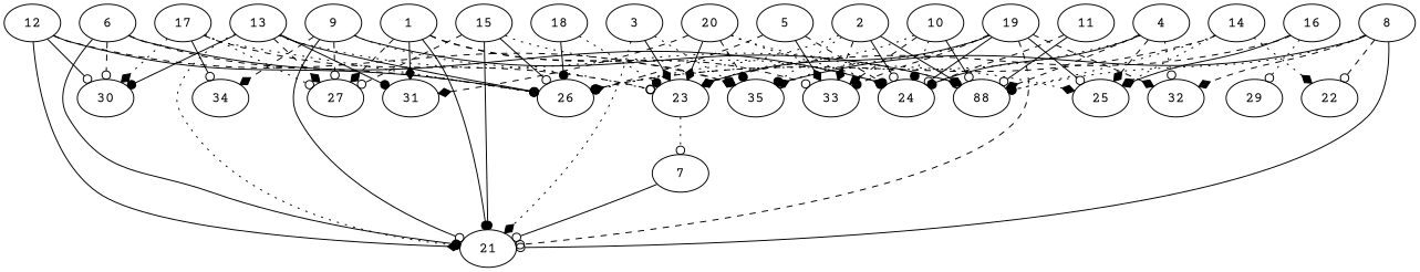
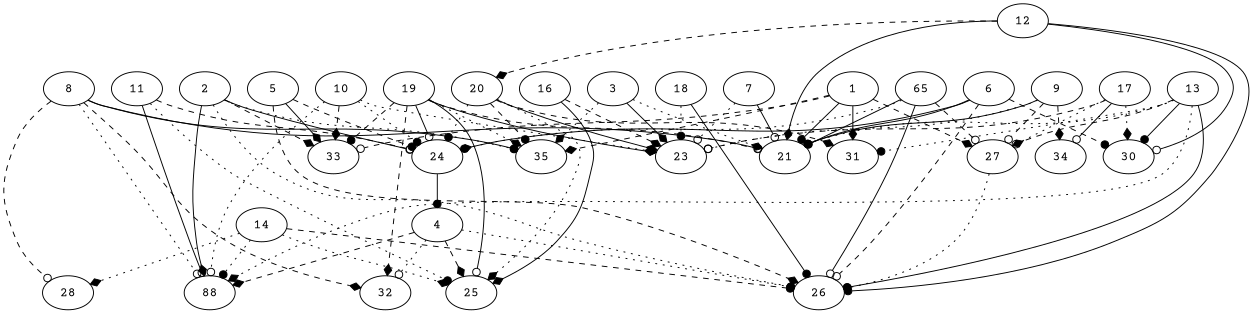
  digraph {
    fontname="Courier Prime"
    node [alpha=0.02 fontname="Courier Prime"]
    edge [arrowhead=diamond fontname="Courier Prime" style=solid]
    1 [alpha=0.03 expect_size=30450688]
    21 [alpha=0.16 expect_size=14509056]
    27 [alpha=0.06 expect_size=12073984]
    31 [alpha=0.19 expect_size=29768704]
    33 [alpha=0.03 expect_size=16675840]
    35 [alpha=0.03 expect_size=37056512]
    2 [alpha=0.17 expect_size=17220608]
    24 [alpha=0.13 expect_size=15105024]
    26 [alpha=0.10 expect_size=16286720]
    n10 [alpha=0.00 expect_size=45223936 label=88]
    3 [alpha=0.01 expect_size=39220224]
    23 [alpha=0.16 expect_size=43145216]
    4 [expect_size=6261760]
    25 [expect_size=38455296]
    32 [expect_size=20110336]
    5 [expect_size=32428032]
    6 [expect_size=49707008]
    30 [alpha=0.17 expect_size=33672192]
    7 [alpha=0.06 expect_size=25406464]
    8 [alpha=0.03 expect_size=46899200]
-   22 [alpha=0.19 expect_size=24439808]
+   22 [alpha=0.19 expect_size=24439808 label=28]
    9 [expect_size=47041536]
    34 [alpha=0.03 expect_size=6255616]
    10 [alpha=0.09 expect_size=35936256]
    11 [alpha=0.04 expect_size=46895104]
    12 [alpha=0.08 expect_size=6390784]
    13 [alpha=0.08 expect_size=47340544]
    14 [alpha=0.10 expect_size=49727488]
-   15 [alpha=0.11 expect_size=7780352]
+   15 [alpha=0.11 expect_size=7780352 label=65]
    16 [alpha=0.18 expect_size=11688960]
-   29 [alpha=0.12 expect_size=6611968]
    17 [alpha=0.14 expect_size=16769024]
    18 [alpha=0.04 expect_size=30903296]
    19 [alpha=0.11 expect_size=37116928]
    20 [alpha=0.18 expect_size=40964096]
    1 -> 21 [arrowhead=dot]
    1 -> 27 [style=dashed]
    1 -> 31
    1 -> 33 [arrowhead=odot style=dashed]
    1 -> 35 [style=dashed]
    2 -> 33 [style=dashed]
    2 -> 35 [arrowhead=dot style=dotted]
    2 -> 24 [arrowhead=odot]
    2 -> 26 [arrowhead=dot style=dotted]
    2 -> n10
    3 -> 21 [style=dotted]
    3 -> 35 [style=dotted]
    3 -> 23
-   4 -> 24 [arrowhead=dot]
+   24 -> 4 [arrowhead=dot]
    4 -> 26 [arrowhead=odot style=dotted]
    4 -> n10 [style=dashed]
    4 -> 25 [style=dashed]
    4 -> 32 [arrowhead=odot style=dotted]
    5 -> 33
    5 -> 24 [arrowhead=dot style=dashed]
    5 -> 26 [style=dashed]
    6 -> 21 [arrowhead=dot]
    6 -> 24
    6 -> 26 [arrowhead=odot style=dashed]
-   6 -> 30 [arrowhead=odot style=dashed]
+   6 -> 30 [arrowhead=dot style=dashed]
    7 -> 21 [arrowhead=odot]
-   23 -> 7 [arrowhead=odot style=dotted]
+   7 -> 23 [arrowhead=odot style=dotted]
    8 -> 21 [arrowhead=odot]
    8 -> 35 [arrowhead=odot]
    8 -> n10 [arrowhead=odot style=dotted]
    8 -> 32 [style=dashed]
    8 -> 22 [arrowhead=odot style=dashed]
    9 -> 21 [arrowhead=odot]
    9 -> 27 [arrowhead=odot style=dashed]
-   9 -> n10 [arrowhead=odot]
    9 -> 23 [arrowhead=odot style=dotted]
    9 -> 34 [style=dashed]
    10 -> 33 [style=dashed]
    10 -> 24 [arrowhead=dot style=dotted]
-   10 -> n10 [arrowhead=odot]
+   10 -> n10 [arrowhead=odot style=dotted]
    10 -> 23 [style=dotted]
    11 -> 24 [arrowhead=odot style=dashed]
    11 -> n10 [arrowhead=odot]
+   11 -> 25 [arrowhead=dot style=dotted]
    12 -> 21
-   12 -> 35 [style=dashed]
+   12 -> 20 [style=dashed]
    12 -> 26 [arrowhead=dot]
    12 -> 30 [arrowhead=odot]
    13 -> 21 [arrowhead=dot style=dotted]
    13 -> 27 [style=dashed]
-   13 -> 31 [arrowhead=dot]
+   13 -> 31 [arrowhead=dot style=dotted]
    13 -> 26 [arrowhead=dot]
    13 -> n10 [style=dotted]
    13 -> 30 [arrowhead=dot]
    14 -> 26 [arrowhead=dot style=dashed]
    14 -> n10 [arrowhead=dot style=dotted]
    14 -> 25 [style=dotted]
    14 -> 22 [style=dotted]
    15 -> 21 [arrowhead=dot]
    15 -> 27 [arrowhead=odot style=dashed]
    15 -> 24 [arrowhead=dot style=dotted]
    15 -> 26 [arrowhead=odot]
    16 -> 23 [style=dashed]
    16 -> 25
-   16 -> 29 [arrowhead=odot style=dotted]
    17 -> 27 [arrowhead=odot style=dotted]
-   17 -> 26 [arrowhead=dot style=dotted]
+   27 -> 26 [arrowhead=dot style=dotted]
    17 -> 23 [arrowhead=odot style=dashed]
    17 -> 30 [style=dotted]
    17 -> 34 [arrowhead=odot]
    18 -> 26 [arrowhead=dot]
    18 -> 23 [arrowhead=dot style=dotted]
    19 -> 21 [arrowhead=odot style=dashed]
    19 -> 33 [arrowhead=dot style=dashed]
    19 -> 35 [style=dotted]
    19 -> 24 [arrowhead=odot]
    19 -> 23
    19 -> 25 [arrowhead=odot]
    19 -> 32 [style=dashed]
    20 -> 31 [style=dashed]
    20 -> 35 [arrowhead=dot style=dashed]
    20 -> 24 [arrowhead=dot style=dotted]
    20 -> 23
    20 -> 25 [style=dotted]
  }
